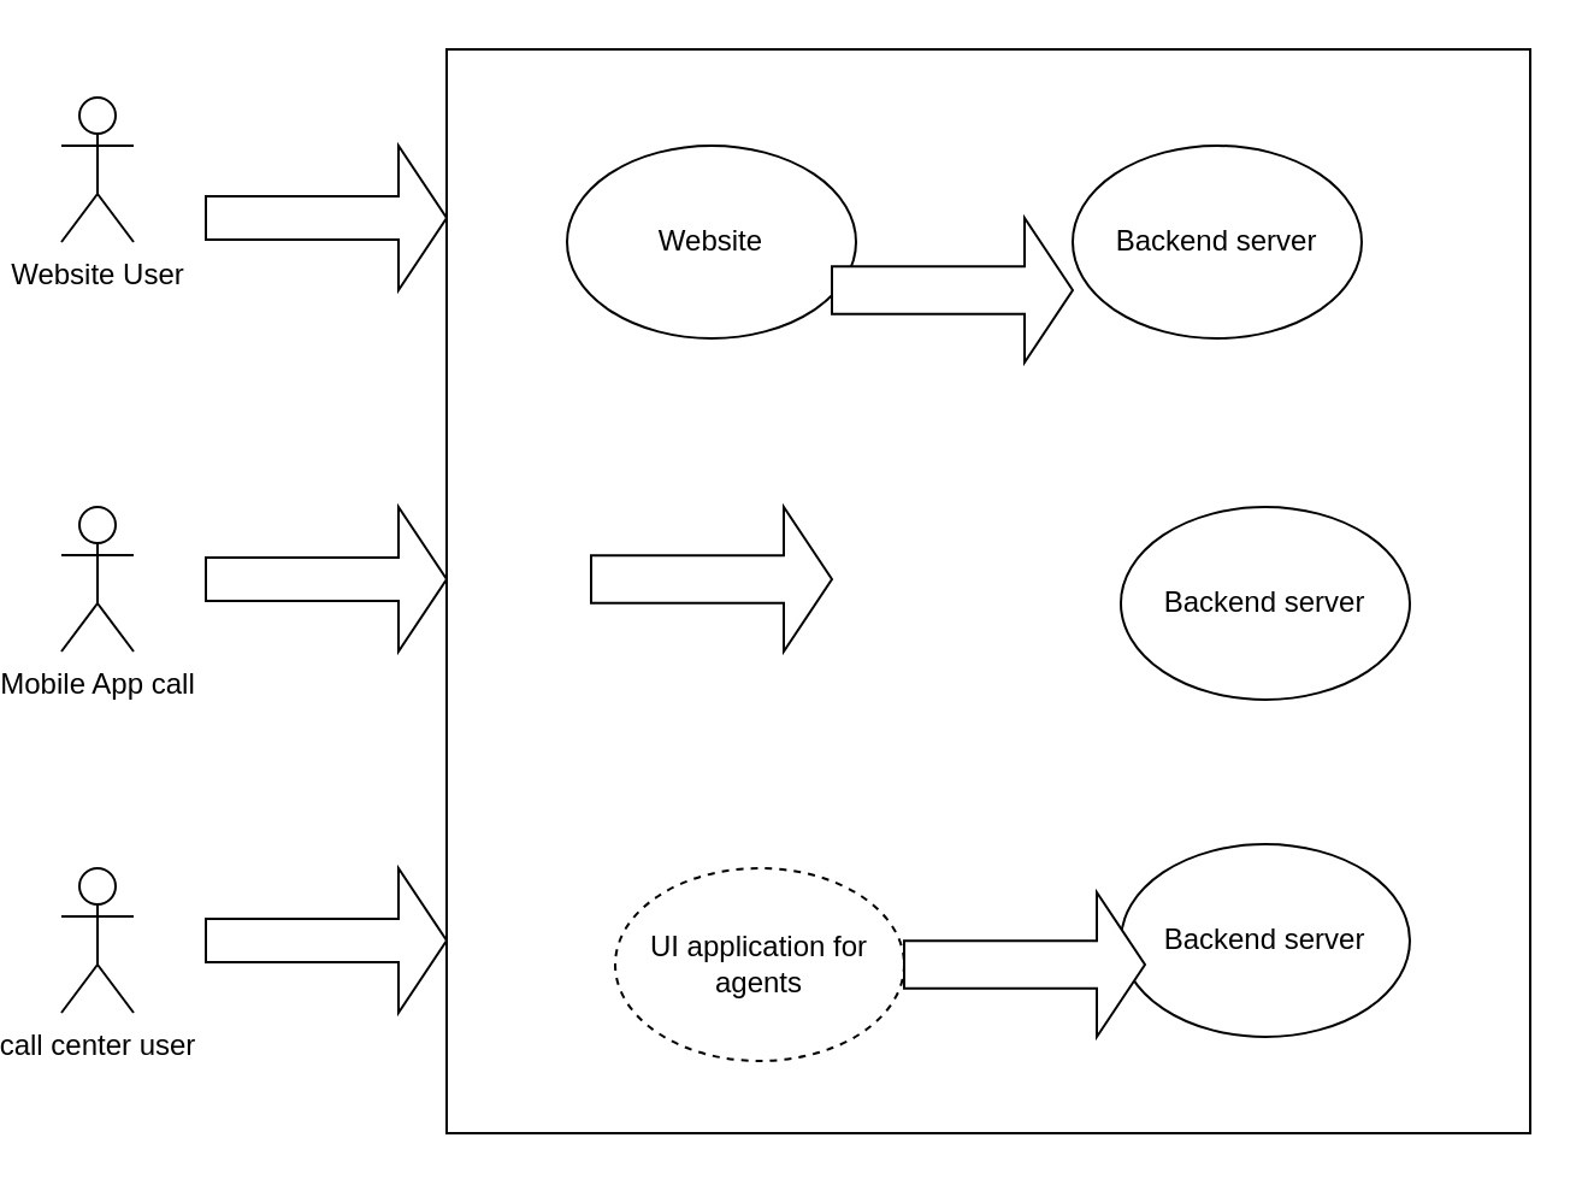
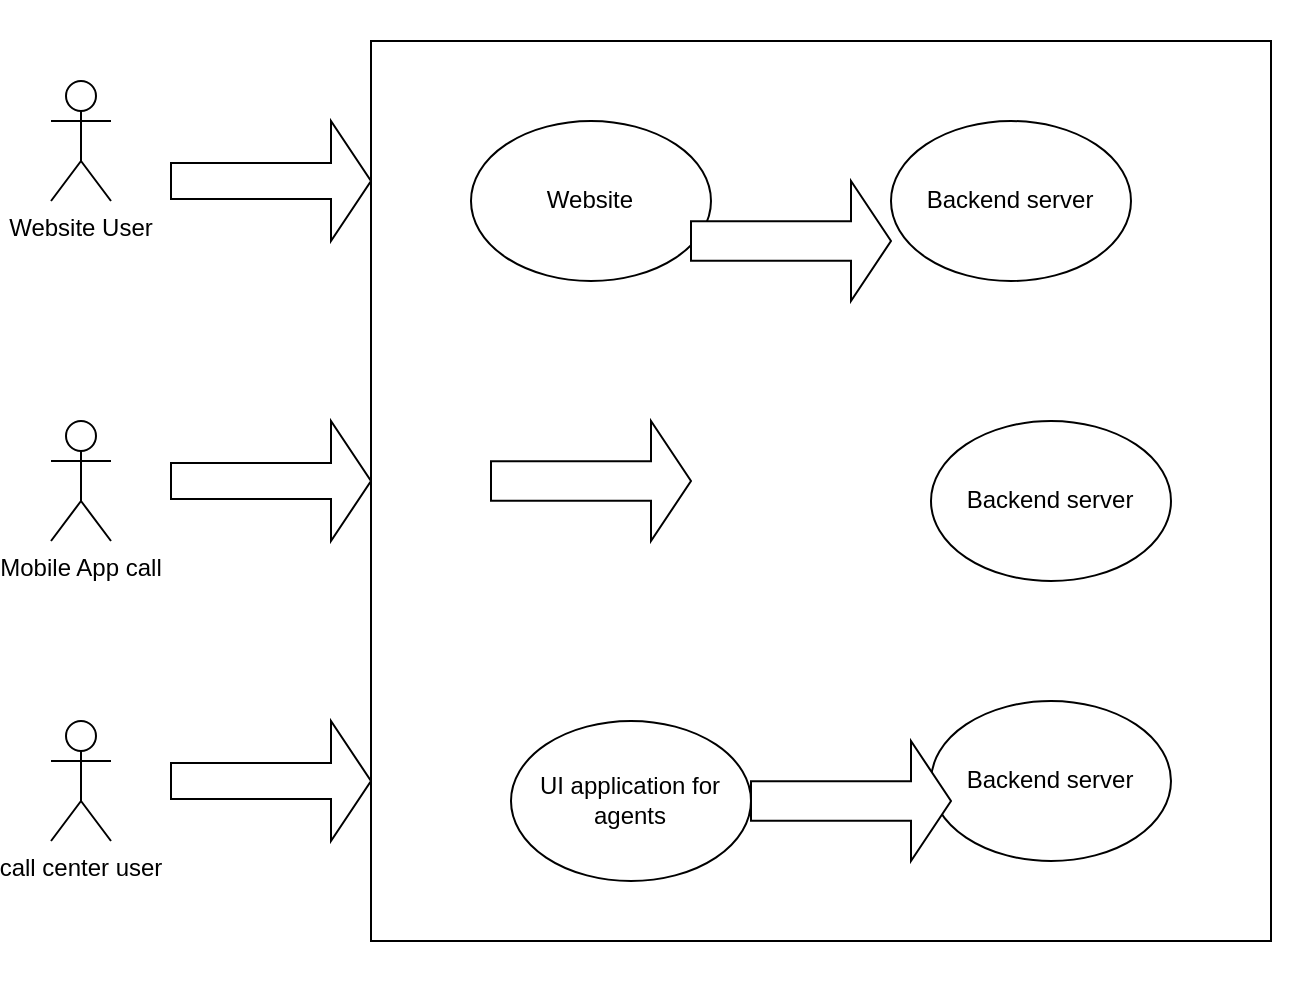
  <mxCell id="0" />
  <mxCell id="1" parent="0" />
  <mxCell id="2" value="" style="whiteSpace=wrap;html=1;aspect=fixed;" vertex="1" parent="1"><mxGeometry x="180" y="20" width="450" height="450" as="geometry" /></mxCell>
  <mxCell id="3" value="Website User&lt;br&gt;" style="shape=umlActor;verticalLabelPosition=bottom;verticalAlign=top;html=1;outlineConnect=0;" vertex="1" parent="1"><mxGeometry x="20" y="40" width="30" height="60" as="geometry" /></mxCell>
  <mxCell id="4" value="Mobile App call&lt;br&gt;" style="shape=umlActor;verticalLabelPosition=bottom;verticalAlign=top;html=1;outlineConnect=0;" vertex="1" parent="1"><mxGeometry x="20" y="210" width="30" height="60" as="geometry" /></mxCell>
  <mxCell id="5" value="call center user" style="shape=umlActor;verticalLabelPosition=bottom;verticalAlign=top;html=1;outlineConnect=0;" vertex="1" parent="1"><mxGeometry x="20" y="360" width="30" height="60" as="geometry" /></mxCell>
  <mxCell id="6" value="Website" style="ellipse;whiteSpace=wrap;html=1;" vertex="1" parent="1"><mxGeometry x="230" y="60" width="120" height="80" as="geometry" /></mxCell>
  <mxCell id="7" value="Backend server" style="ellipse;whiteSpace=wrap;html=1;" vertex="1" parent="1"><mxGeometry x="440" y="60" width="120" height="80" as="geometry" /></mxCell>
- <mxCell id="8" value="UI application for agents" style="ellipse;whiteSpace=wrap;html=1;dashed=1;" vertex="1" parent="1"><mxGeometry x="250" y="360" width="120" height="80" as="geometry" /></mxCell>
+ <mxCell id="8" value="UI application for agents" style="ellipse;whiteSpace=wrap;html=1;" vertex="1" parent="1"><mxGeometry x="250" y="360" width="120" height="80" as="geometry" /></mxCell>
  <mxCell id="9" value="" style="shape=singleArrow;whiteSpace=wrap;html=1;" vertex="1" parent="1"><mxGeometry x="80" y="60" width="100" height="60" as="geometry" /></mxCell>
  <mxCell id="10" value="" style="shape=singleArrow;whiteSpace=wrap;html=1;" vertex="1" parent="1"><mxGeometry x="80" y="210" width="100" height="60" as="geometry" /></mxCell>
  <mxCell id="11" value="" style="shape=singleArrow;whiteSpace=wrap;html=1;" vertex="1" parent="1"><mxGeometry x="80" y="360" width="100" height="60" as="geometry" /></mxCell>
  <mxCell id="12" value="" style="html=1;shadow=0;dashed=0;align=center;verticalAlign=middle;shape=mxgraph.arrows2.arrow;dy=0.67;dx=20;notch=0;" vertex="1" parent="1"><mxGeometry x="340" y="90" width="100" height="60" as="geometry" /></mxCell>
  <mxCell id="13" value="Backend server" style="ellipse;whiteSpace=wrap;html=1;" vertex="1" parent="1"><mxGeometry x="460" y="350" width="120" height="80" as="geometry" /></mxCell>
  <mxCell id="14" value="Backend server" style="ellipse;whiteSpace=wrap;html=1;" vertex="1" parent="1"><mxGeometry x="460" y="210" width="120" height="80" as="geometry" /></mxCell>
  <mxCell id="15" value="" style="html=1;shadow=0;dashed=0;align=center;verticalAlign=middle;shape=mxgraph.arrows2.arrow;dy=0.67;dx=20;notch=0;" vertex="1" parent="1"><mxGeometry x="370" y="370" width="100" height="60" as="geometry" /></mxCell>
  <mxCell id="16" value="" style="html=1;shadow=0;dashed=0;align=center;verticalAlign=middle;shape=mxgraph.arrows2.arrow;dy=0.67;dx=20;notch=0;" vertex="1" parent="1"><mxGeometry x="240" y="210" width="100" height="60" as="geometry" /></mxCell>
